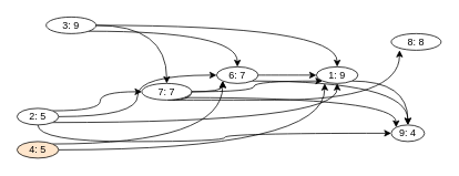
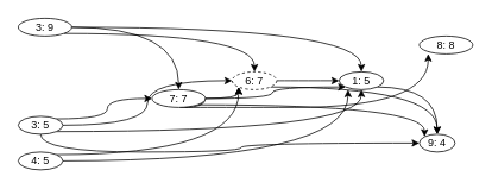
  <mxCell id="0" />
  <mxCell id="1" parent="0" />
  <mxCell id="2" style="edgeStyle=orthogonalEdgeStyle;curved=1;rounded=0;orthogonalLoop=1;jettySize=auto;html=1;exitX=1;exitY=1;exitDx=0;exitDy=0;entryX=0.5;entryY=1;entryDx=0;entryDy=0;" edge="1" parent="1" source="6" target="8"><mxGeometry relative="1" as="geometry" /></mxCell>
  <mxCell id="3" style="edgeStyle=orthogonalEdgeStyle;curved=1;rounded=0;orthogonalLoop=1;jettySize=auto;html=1;exitX=1;exitY=0.5;exitDx=0;exitDy=0;entryX=0;entryY=0.5;entryDx=0;entryDy=0;" edge="1" parent="1" source="6" target="18"><mxGeometry relative="1" as="geometry" /></mxCell>
  <mxCell id="4" style="edgeStyle=orthogonalEdgeStyle;curved=1;rounded=0;orthogonalLoop=1;jettySize=auto;html=1;exitX=1;exitY=0;exitDx=0;exitDy=0;entryX=0;entryY=0.5;entryDx=0;entryDy=0;" edge="1" parent="1" source="6" target="23"><mxGeometry relative="1" as="geometry" /></mxCell>
  <mxCell id="5" style="edgeStyle=orthogonalEdgeStyle;curved=1;rounded=0;orthogonalLoop=1;jettySize=auto;html=1;exitX=0.5;exitY=1;exitDx=0;exitDy=0;entryX=0;entryY=0.5;entryDx=0;entryDy=0;" edge="1" parent="1" source="6" target="25"><mxGeometry relative="1" as="geometry" /></mxCell>
- <mxCell id="6" value="2: 5" style="ellipse;whiteSpace=wrap;html=1;" vertex="1" parent="1"><mxGeometry x="20" y="130" width="50" height="20" as="geometry" /></mxCell>
+ <mxCell id="6" value="3: 5" style="ellipse;whiteSpace=wrap;html=1;" vertex="1" parent="1"><mxGeometry x="20" y="130" width="50" height="20" as="geometry" /></mxCell>
  <mxCell id="7" style="edgeStyle=orthogonalEdgeStyle;curved=1;rounded=0;orthogonalLoop=1;jettySize=auto;html=1;exitX=1;exitY=1;exitDx=0;exitDy=0;entryX=0.5;entryY=0;entryDx=0;entryDy=0;" edge="1" parent="1" source="8" target="25"><mxGeometry relative="1" as="geometry" /></mxCell>
- <mxCell id="8" value="&lt;div&gt;1: 9&lt;/div&gt;" style="ellipse;whiteSpace=wrap;html=1;" vertex="1" parent="1"><mxGeometry x="380" y="80" width="50" height="20" as="geometry" /></mxCell>
+ <mxCell id="8" value="&lt;div&gt;1: 5&lt;/div&gt;" style="ellipse;whiteSpace=wrap;html=1;" vertex="1" parent="1"><mxGeometry x="380" y="80" width="50" height="20" as="geometry" /></mxCell>
  <mxCell id="9" style="edgeStyle=orthogonalEdgeStyle;curved=1;rounded=0;orthogonalLoop=1;jettySize=auto;html=1;exitX=1;exitY=0.5;exitDx=0;exitDy=0;entryX=0.5;entryY=0;entryDx=0;entryDy=0;" edge="1" parent="1" source="12" target="8"><mxGeometry relative="1" as="geometry" /></mxCell>
  <mxCell id="10" style="edgeStyle=orthogonalEdgeStyle;curved=1;rounded=0;orthogonalLoop=1;jettySize=auto;html=1;exitX=1;exitY=1;exitDx=0;exitDy=0;entryX=0.5;entryY=0;entryDx=0;entryDy=0;" edge="1" parent="1" source="12" target="18"><mxGeometry relative="1" as="geometry" /></mxCell>
  <mxCell id="11" style="edgeStyle=orthogonalEdgeStyle;curved=1;rounded=0;orthogonalLoop=1;jettySize=auto;html=1;exitX=1;exitY=0.5;exitDx=0;exitDy=0;" edge="1" parent="1" source="12" target="23"><mxGeometry relative="1" as="geometry" /></mxCell>
- <mxCell id="12" value="&lt;div&gt;3: 9&lt;/div&gt;" style="ellipse;whiteSpace=wrap;html=1;" vertex="1" parent="1"><mxGeometry x="55" y="20" width="60" height="20" as="geometry" /></mxCell>
+ <mxCell id="12" value="&lt;div&gt;3: 9&lt;/div&gt;" style="ellipse;whiteSpace=wrap;html=1;" vertex="1" parent="1"><mxGeometry x="20" y="20" width="60" height="20" as="geometry" /></mxCell>
  <mxCell id="13" style="edgeStyle=orthogonalEdgeStyle;curved=1;rounded=0;orthogonalLoop=1;jettySize=auto;html=1;exitX=1;exitY=0.5;exitDx=0;exitDy=0;" edge="1" parent="1" source="15"><mxGeometry relative="1" as="geometry"><mxPoint x="390" y="100" as="targetPoint" /></mxGeometry></mxCell>
  <mxCell id="14" style="edgeStyle=orthogonalEdgeStyle;curved=1;rounded=0;orthogonalLoop=1;jettySize=auto;html=1;exitX=1;exitY=0;exitDx=0;exitDy=0;entryX=0;entryY=1;entryDx=0;entryDy=0;" edge="1" parent="1" source="15" target="18"><mxGeometry relative="1" as="geometry" /></mxCell>
- <mxCell id="15" value="&lt;div&gt;4: 5&lt;/div&gt;" style="ellipse;whiteSpace=wrap;html=1;fillColor=#ffe6cc;" vertex="1" parent="1"><mxGeometry x="20" y="170" width="50" height="20" as="geometry" /></mxCell>
+ <mxCell id="15" value="&lt;div&gt;4: 5&lt;/div&gt;" style="ellipse;whiteSpace=wrap;html=1;" vertex="1" parent="1"><mxGeometry x="20" y="170" width="50" height="20" as="geometry" /></mxCell>
  <mxCell id="16" style="edgeStyle=orthogonalEdgeStyle;curved=1;rounded=0;orthogonalLoop=1;jettySize=auto;html=1;exitX=1;exitY=0.5;exitDx=0;exitDy=0;entryX=0;entryY=0.5;entryDx=0;entryDy=0;" edge="1" parent="1" source="18" target="8"><mxGeometry relative="1" as="geometry" /></mxCell>
  <mxCell id="17" style="edgeStyle=orthogonalEdgeStyle;curved=1;rounded=0;orthogonalLoop=1;jettySize=auto;html=1;exitX=1;exitY=1;exitDx=0;exitDy=0;entryX=0.5;entryY=0;entryDx=0;entryDy=0;" edge="1" parent="1" source="18" target="25"><mxGeometry relative="1" as="geometry" /></mxCell>
- <mxCell id="18" value="6: 7" style="ellipse;whiteSpace=wrap;html=1;" vertex="1" parent="1"><mxGeometry x="260" y="80" width="50" height="20" as="geometry" /></mxCell>
+ <mxCell id="18" value="6: 7" style="ellipse;whiteSpace=wrap;html=1;dashed=1;" vertex="1" parent="1"><mxGeometry x="260" y="80" width="50" height="20" as="geometry" /></mxCell>
  <mxCell id="19" style="edgeStyle=orthogonalEdgeStyle;curved=1;rounded=0;orthogonalLoop=1;jettySize=auto;html=1;exitX=1;exitY=0.5;exitDx=0;exitDy=0;entryX=0;entryY=1;entryDx=0;entryDy=0;" edge="1" parent="1" source="23" target="8"><mxGeometry relative="1" as="geometry" /></mxCell>
  <mxCell id="20" style="edgeStyle=orthogonalEdgeStyle;curved=1;rounded=0;orthogonalLoop=1;jettySize=auto;html=1;exitX=1;exitY=0.5;exitDx=0;exitDy=0;entryX=0;entryY=1;entryDx=0;entryDy=0;" edge="1" parent="1" source="23" target="18"><mxGeometry relative="1" as="geometry" /></mxCell>
  <mxCell id="21" style="edgeStyle=orthogonalEdgeStyle;curved=1;rounded=0;orthogonalLoop=1;jettySize=auto;html=1;exitX=1;exitY=0.5;exitDx=0;exitDy=0;" edge="1" parent="1" source="23"><mxGeometry relative="1" as="geometry"><mxPoint x="480" y="60" as="targetPoint" /><Array as="points"><mxPoint x="180" y="120" /><mxPoint x="481" y="120" /></Array></mxGeometry></mxCell>
  <mxCell id="22" style="edgeStyle=orthogonalEdgeStyle;curved=1;rounded=0;orthogonalLoop=1;jettySize=auto;html=1;exitX=1;exitY=1;exitDx=0;exitDy=0;entryX=0;entryY=0;entryDx=0;entryDy=0;" edge="1" parent="1" source="23" target="25"><mxGeometry relative="1" as="geometry" /></mxCell>
  <mxCell id="23" value="7: 7" style="ellipse;whiteSpace=wrap;html=1;" vertex="1" parent="1"><mxGeometry x="170" y="100" width="60" height="20" as="geometry" /></mxCell>
  <mxCell id="24" value="&lt;div&gt;8: 8&lt;/div&gt;" style="ellipse;whiteSpace=wrap;html=1;" vertex="1" parent="1"><mxGeometry x="470" y="40" width="60" height="20" as="geometry" /></mxCell>
  <mxCell id="25" value="&lt;div&gt;9: 4&lt;/div&gt;" style="ellipse;whiteSpace=wrap;html=1;" vertex="1" parent="1"><mxGeometry x="470" y="150" width="40" height="20" as="geometry" /></mxCell>
